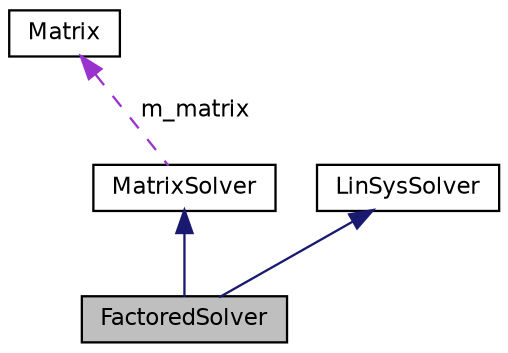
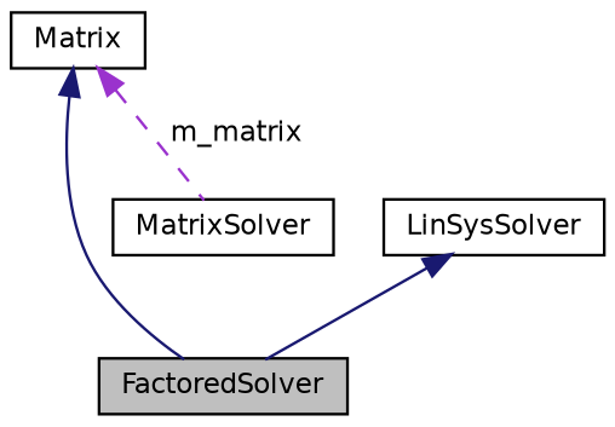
  digraph {
    node [color=black fillcolor=white fontname=Helvetica fontsize=10 shape=record style=filled]
    edge [color=midnightblue dir=back fontname=Helvetica fontsize=10 labelfontname=Helvetica labelfontsize=10 style=solid]
    n1 [fillcolor=grey75 fontcolor=black height=0.2 label=FactoredSolver width=0.4]
    n2 [height=0.2 label=MatrixSolver width=0.4]
    n3 [height=0.2 label=LinSysSolver width=0.4]
    n4 [height=0.2 label=Matrix width=0.4]
-   n2 -> n1
+   n4 -> n1
    n3 -> n1
    n4 -> n2 [color=darkorchid3 label=" m_matrix" style=dashed]
  }
